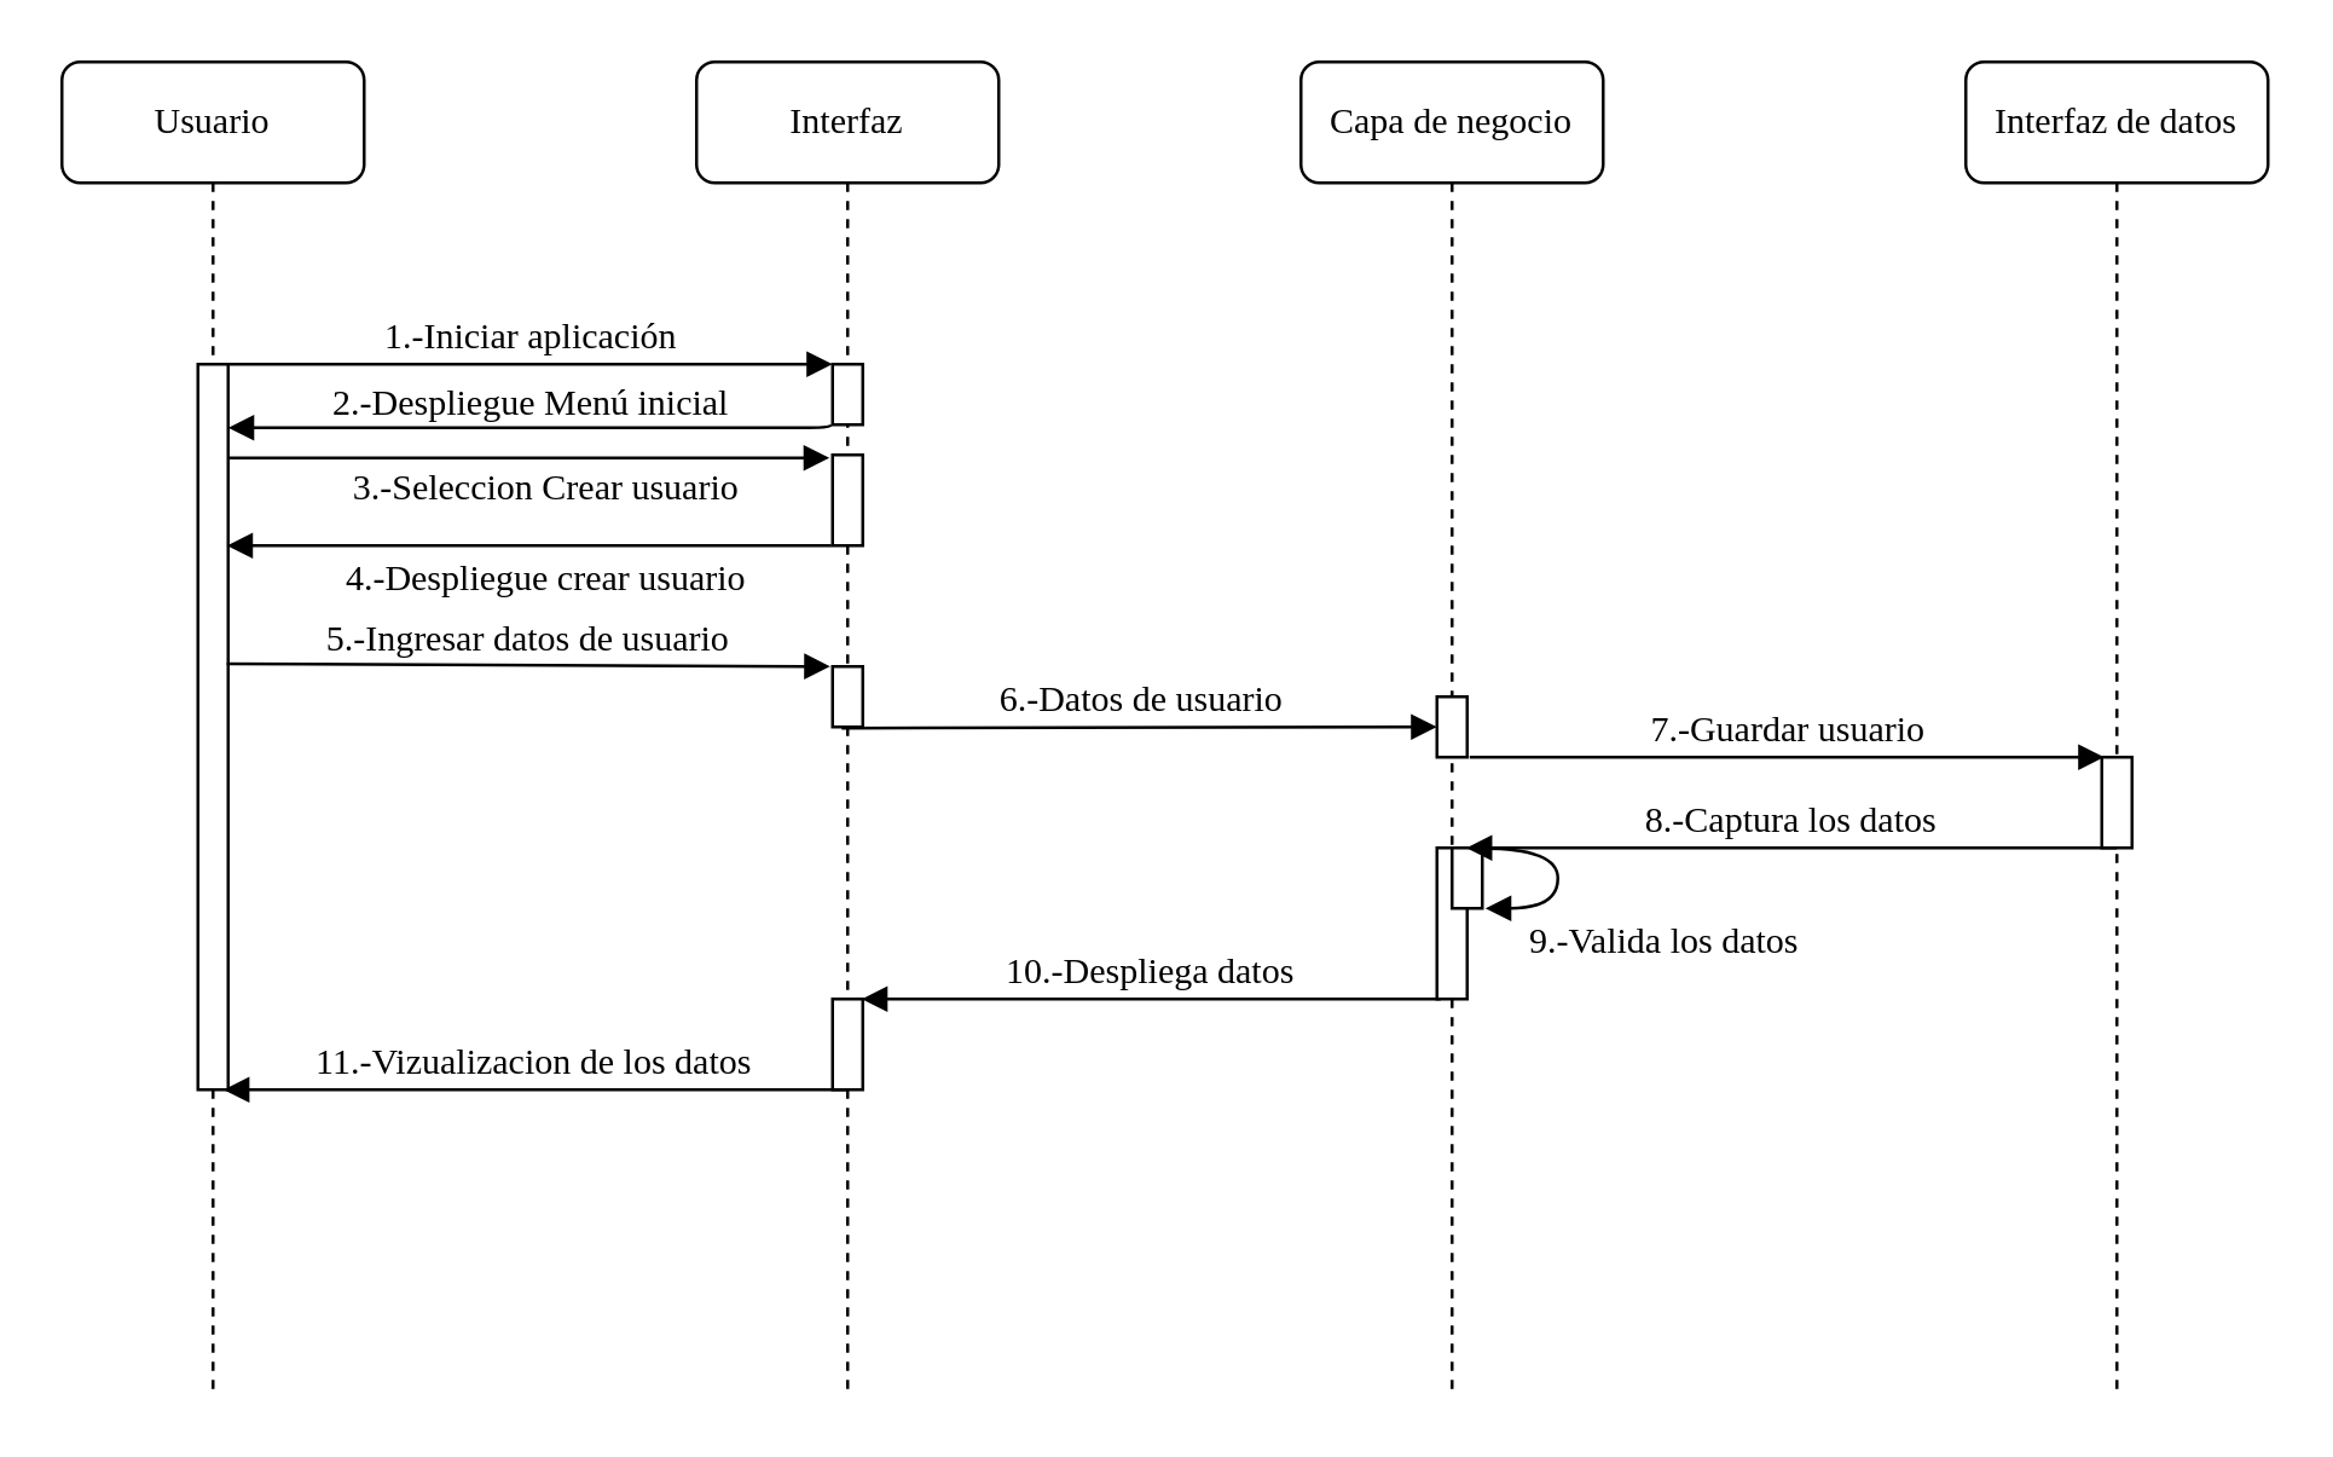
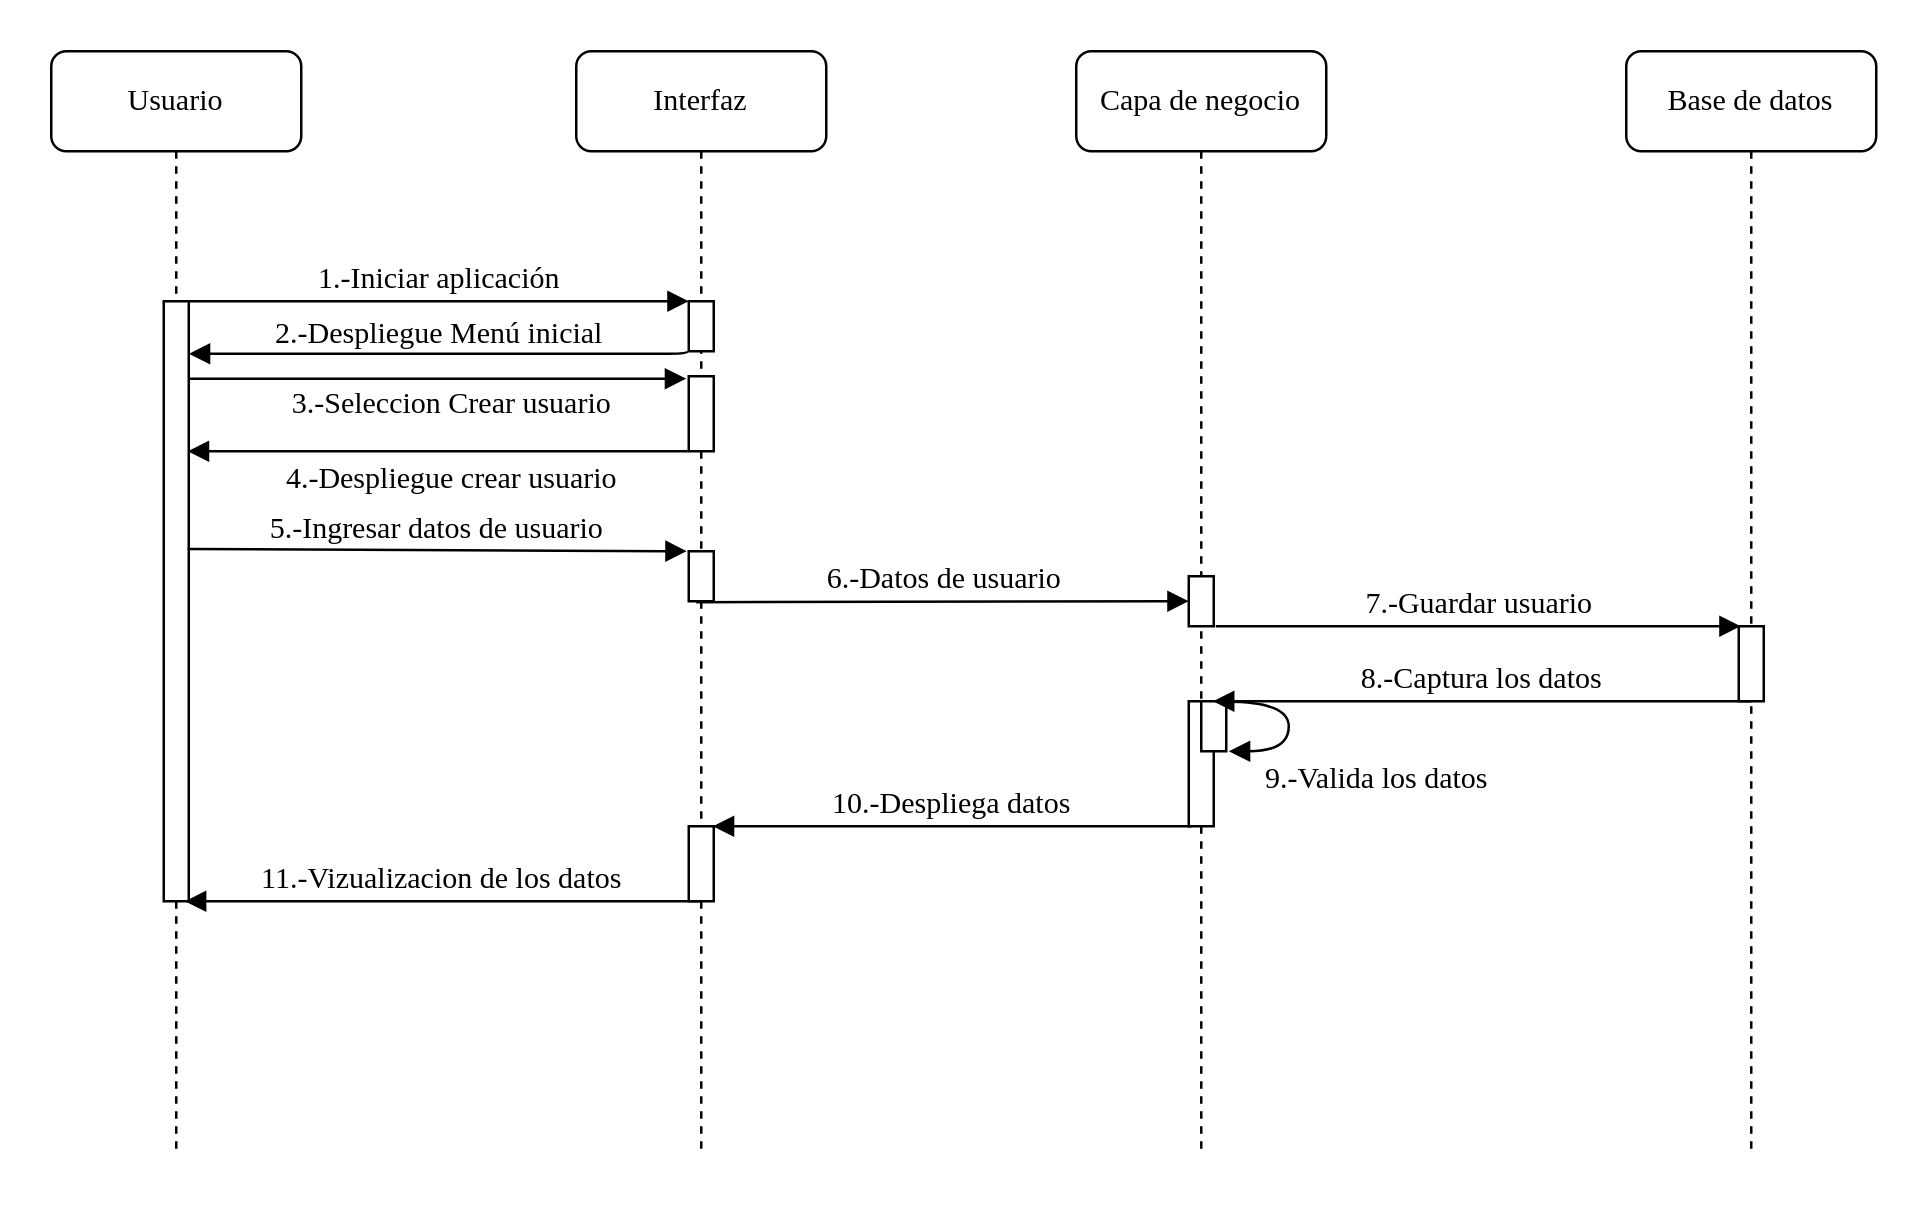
  <mxCell id="0" />
  <mxCell id="1" parent="0" />
  <mxCell id="2" value="Interfaz" style="shape=umlLifeline;perimeter=lifelinePerimeter;whiteSpace=wrap;html=1;container=1;collapsible=0;recursiveResize=0;outlineConnect=0;rounded=1;shadow=0;comic=0;labelBackgroundColor=none;strokeWidth=1;fontFamily=Verdana;fontSize=12;align=center;" vertex="1" parent="1"><mxGeometry x="230" y="20" width="100" height="440" as="geometry" /></mxCell>
  <mxCell id="3" value="" style="html=1;points=[];perimeter=orthogonalPerimeter;rounded=0;shadow=0;comic=0;labelBackgroundColor=none;strokeWidth=1;fontFamily=Verdana;fontSize=12;align=center;" vertex="1" parent="2"><mxGeometry x="45" y="100" width="10" height="20" as="geometry" /></mxCell>
  <mxCell id="4" value="" style="html=1;points=[];perimeter=orthogonalPerimeter;rounded=0;shadow=0;comic=0;labelBackgroundColor=none;strokeWidth=1;fontFamily=Verdana;fontSize=12;align=center;" vertex="1" parent="2"><mxGeometry x="45" y="130" width="10" height="30" as="geometry" /></mxCell>
  <mxCell id="5" value="" style="html=1;points=[];perimeter=orthogonalPerimeter;rounded=0;shadow=0;comic=0;labelBackgroundColor=none;strokeWidth=1;fontFamily=Verdana;fontSize=12;align=center;" vertex="1" parent="2"><mxGeometry x="45" y="310" width="10" height="30" as="geometry" /></mxCell>
  <mxCell id="6" value="" style="html=1;points=[];perimeter=orthogonalPerimeter;rounded=0;shadow=0;comic=0;labelBackgroundColor=none;strokeWidth=1;fontFamily=Verdana;fontSize=12;align=center;" vertex="1" parent="2"><mxGeometry x="45" y="200" width="10" height="20" as="geometry" /></mxCell>
  <mxCell id="7" value="Capa de negocio" style="shape=umlLifeline;perimeter=lifelinePerimeter;whiteSpace=wrap;html=1;container=1;collapsible=0;recursiveResize=0;outlineConnect=0;rounded=1;shadow=0;comic=0;labelBackgroundColor=none;strokeWidth=1;fontFamily=Verdana;fontSize=12;align=center;" vertex="1" parent="1"><mxGeometry x="430" y="20" width="100" height="440" as="geometry" /></mxCell>
  <mxCell id="8" value="" style="html=1;points=[];perimeter=orthogonalPerimeter;rounded=0;shadow=0;comic=0;labelBackgroundColor=none;strokeWidth=1;fontFamily=Verdana;fontSize=12;align=center;" vertex="1" parent="7"><mxGeometry x="45" y="260" width="10" height="50" as="geometry" /></mxCell>
  <mxCell id="9" value="" style="html=1;points=[];perimeter=orthogonalPerimeter;rounded=0;shadow=0;comic=0;labelBackgroundColor=none;strokeWidth=1;fontFamily=Verdana;fontSize=12;align=center;" vertex="1" parent="7"><mxGeometry x="50" y="260" width="10" height="20" as="geometry" /></mxCell>
  <mxCell id="10" value="9.-Valida los datos" style="html=1;verticalAlign=bottom;endArrow=block;labelBackgroundColor=none;fontFamily=Verdana;fontSize=12;elbow=vertical;edgeStyle=orthogonalEdgeStyle;curved=1;entryX=1.1;entryY=1;entryPerimeter=0;entryDx=0;entryDy=0;exitX=1.02;exitY=0.012;exitDx=0;exitDy=0;exitPerimeter=0;" edge="1" parent="7" source="9" target="9"><mxGeometry x="0.3" y="40" relative="1" as="geometry"><mxPoint x="75" y="269.97" as="sourcePoint" /><mxPoint x="80.003" y="308.303" as="targetPoint" /><Array as="points"><mxPoint x="85" y="260" /><mxPoint x="85" y="280" /></Array><mxPoint x="35" y="-20" as="offset" /></mxGeometry></mxCell>
- <mxCell id="11" value="Interfaz de datos" style="shape=umlLifeline;perimeter=lifelinePerimeter;whiteSpace=wrap;html=1;container=1;collapsible=0;recursiveResize=0;outlineConnect=0;rounded=1;shadow=0;comic=0;labelBackgroundColor=none;strokeWidth=1;fontFamily=Verdana;fontSize=12;align=center;" vertex="1" parent="1"><mxGeometry x="650" y="20" width="100" height="440" as="geometry" /></mxCell>
+ <mxCell id="11" value="Base de datos" style="shape=umlLifeline;perimeter=lifelinePerimeter;whiteSpace=wrap;html=1;container=1;collapsible=0;recursiveResize=0;outlineConnect=0;rounded=1;shadow=0;comic=0;labelBackgroundColor=none;strokeWidth=1;fontFamily=Verdana;fontSize=12;align=center;" vertex="1" parent="1"><mxGeometry x="650" y="20" width="100" height="440" as="geometry" /></mxCell>
  <mxCell id="12" value="" style="html=1;points=[];perimeter=orthogonalPerimeter;rounded=0;shadow=0;comic=0;labelBackgroundColor=none;strokeWidth=1;fontFamily=Verdana;fontSize=12;align=center;" vertex="1" parent="11"><mxGeometry x="45" y="230" width="10" height="30" as="geometry" /></mxCell>
  <mxCell id="13" value="Usuario" style="shape=umlLifeline;perimeter=lifelinePerimeter;whiteSpace=wrap;html=1;container=1;collapsible=0;recursiveResize=0;outlineConnect=0;rounded=1;shadow=0;comic=0;labelBackgroundColor=none;strokeWidth=1;fontFamily=Verdana;fontSize=12;align=center;" vertex="1" parent="1"><mxGeometry x="20" y="20" width="100" height="440" as="geometry" /></mxCell>
  <mxCell id="14" value="" style="html=1;points=[];perimeter=orthogonalPerimeter;rounded=0;shadow=0;comic=0;labelBackgroundColor=none;strokeWidth=1;fontFamily=Verdana;fontSize=12;align=center;" vertex="1" parent="13"><mxGeometry x="45" y="100" width="10" height="240" as="geometry" /></mxCell>
  <mxCell id="15" value="1.-Iniciar aplicación" style="html=1;verticalAlign=bottom;endArrow=block;entryX=0;entryY=0;labelBackgroundColor=none;fontFamily=Verdana;fontSize=12;edgeStyle=elbowEdgeStyle;elbow=vertical;" edge="1" parent="1" source="14" target="3"><mxGeometry relative="1" as="geometry"><mxPoint x="250" y="130" as="sourcePoint" /><mxPoint as="offset" /></mxGeometry></mxCell>
  <mxCell id="16" value="3.-Seleccion Crear usuario" style="html=1;verticalAlign=bottom;endArrow=block;labelBackgroundColor=none;fontFamily=Verdana;fontSize=12;edgeStyle=elbowEdgeStyle;elbow=vertical;entryX=-0.1;entryY=0.033;entryDx=0;entryDy=0;entryPerimeter=0;" edge="1" parent="1" source="14" target="4"><mxGeometry x="0.055" y="-19" relative="1" as="geometry"><mxPoint x="90" y="152" as="sourcePoint" /><mxPoint x="265.67" y="151.27" as="targetPoint" /><mxPoint as="offset" /></mxGeometry></mxCell>
  <mxCell id="17" value="10.-Despliega datos" style="html=1;verticalAlign=bottom;endArrow=block;labelBackgroundColor=none;fontFamily=Verdana;fontSize=12;edgeStyle=elbowEdgeStyle;elbow=vertical;exitX=0.12;exitY=1;exitDx=0;exitDy=0;exitPerimeter=0;entryX=0.96;entryY=0.016;entryDx=0;entryDy=0;entryPerimeter=0;" edge="1" parent="1" source="8" target="5"><mxGeometry relative="1" as="geometry"><mxPoint x="467" y="390" as="sourcePoint" /><Array as="points"><mxPoint x="380" y="330" /></Array><mxPoint x="310" y="390" as="targetPoint" /></mxGeometry></mxCell>
  <mxCell id="18" value="11.-Vizualizacion de los datos" style="html=1;verticalAlign=bottom;endArrow=block;labelBackgroundColor=none;fontFamily=Verdana;fontSize=12;edgeStyle=elbowEdgeStyle;elbow=vertical;exitX=0.5;exitY=1;exitDx=0;exitDy=0;exitPerimeter=0;entryX=0.843;entryY=0.996;entryDx=0;entryDy=0;entryPerimeter=0;" edge="1" parent="1" source="5" target="14"><mxGeometry relative="1" as="geometry"><mxPoint x="271" y="420" as="sourcePoint" /><Array as="points"><mxPoint x="170" y="360" /></Array><mxPoint x="120" y="360" as="targetPoint" /></mxGeometry></mxCell>
  <mxCell id="19" value="2.-Despliegue Menú inicial" style="html=1;verticalAlign=bottom;endArrow=block;labelBackgroundColor=none;fontFamily=Verdana;fontSize=12;edgeStyle=elbowEdgeStyle;elbow=vertical;exitX=-0.08;exitY=1;exitDx=0;exitDy=0;exitPerimeter=0;" edge="1" parent="1" source="3" target="14"><mxGeometry x="0.003" y="1" relative="1" as="geometry"><mxPoint x="284.67" y="141.09" as="sourcePoint" /><mxPoint x="100" y="142" as="targetPoint" /><mxPoint as="offset" /><Array as="points"><mxPoint x="100" y="141" /></Array></mxGeometry></mxCell>
  <mxCell id="20" value="4.-Despliegue crear usuario" style="html=1;verticalAlign=bottom;endArrow=block;labelBackgroundColor=none;fontFamily=Verdana;fontSize=12;edgeStyle=elbowEdgeStyle;elbow=vertical;exitX=-0.04;exitY=1;exitDx=0;exitDy=0;exitPerimeter=0;entryX=0.957;entryY=0.251;entryDx=0;entryDy=0;entryPerimeter=0;" edge="1" parent="1" source="4" target="14"><mxGeometry x="-0.05" y="20" relative="1" as="geometry"><mxPoint x="279" y="181.09" as="sourcePoint" /><mxPoint x="100" y="180" as="targetPoint" /><mxPoint as="offset" /></mxGeometry></mxCell>
  <mxCell id="21" value="5.-Ingresar datos de usuario" style="html=1;verticalAlign=bottom;endArrow=block;labelBackgroundColor=none;fontFamily=Verdana;fontSize=12;edgeStyle=elbowEdgeStyle;elbow=vertical;exitX=0.957;exitY=0.413;exitDx=0;exitDy=0;exitPerimeter=0;entryX=-0.08;entryY=0;entryDx=0;entryDy=0;entryPerimeter=0;" edge="1" parent="1" source="14" target="6"><mxGeometry relative="1" as="geometry"><mxPoint x="80" y="220" as="sourcePoint" /><mxPoint as="offset" /><mxPoint x="240" y="220" as="targetPoint" /></mxGeometry></mxCell>
  <mxCell id="22" value="6.-Datos de usuario" style="html=1;verticalAlign=bottom;endArrow=block;labelBackgroundColor=none;fontFamily=Verdana;fontSize=12;edgeStyle=elbowEdgeStyle;elbow=vertical;exitX=0.96;exitY=0.335;exitDx=0;exitDy=0;exitPerimeter=0;entryX=0.2;entryY=0.015;entryDx=0;entryDy=0;entryPerimeter=0;" edge="1" parent="1"><mxGeometry relative="1" as="geometry"><mxPoint x="278" y="240.35" as="sourcePoint" /><mxPoint as="offset" /><mxPoint x="475" y="239.65" as="targetPoint" /></mxGeometry></mxCell>
  <mxCell id="23" value="" style="html=1;points=[];perimeter=orthogonalPerimeter;rounded=0;shadow=0;comic=0;labelBackgroundColor=none;strokeWidth=1;fontFamily=Verdana;fontSize=12;align=center;" vertex="1" parent="1"><mxGeometry x="475" y="230" width="10" height="20" as="geometry" /></mxCell>
  <mxCell id="24" value="7.-Guardar usuario" style="html=1;verticalAlign=bottom;endArrow=block;labelBackgroundColor=none;fontFamily=Verdana;fontSize=12;edgeStyle=elbowEdgeStyle;elbow=vertical;exitX=1.08;exitY=1;exitDx=0;exitDy=0;exitPerimeter=0;entryX=0.08;entryY=0;entryDx=0;entryDy=0;entryPerimeter=0;" edge="1" parent="1" source="23" target="12"><mxGeometry relative="1" as="geometry"><mxPoint x="510" y="240" as="sourcePoint" /><Array as="points"><mxPoint x="510" y="250" /></Array><mxPoint x="620" y="250" as="targetPoint" /></mxGeometry></mxCell>
  <mxCell id="25" value="8.-Captura los datos" style="html=1;verticalAlign=bottom;endArrow=block;labelBackgroundColor=none;fontFamily=Verdana;fontSize=12;edgeStyle=elbowEdgeStyle;elbow=vertical;exitX=0.5;exitY=1;exitDx=0;exitDy=0;exitPerimeter=0;entryX=0.967;entryY=0.012;entryDx=0;entryDy=0;entryPerimeter=0;" edge="1" parent="1" source="12" target="8"><mxGeometry relative="1" as="geometry"><mxPoint x="691" y="280" as="sourcePoint" /><Array as="points"><mxPoint x="687" y="280" /></Array><mxPoint x="500" y="280" as="targetPoint" /></mxGeometry></mxCell>
